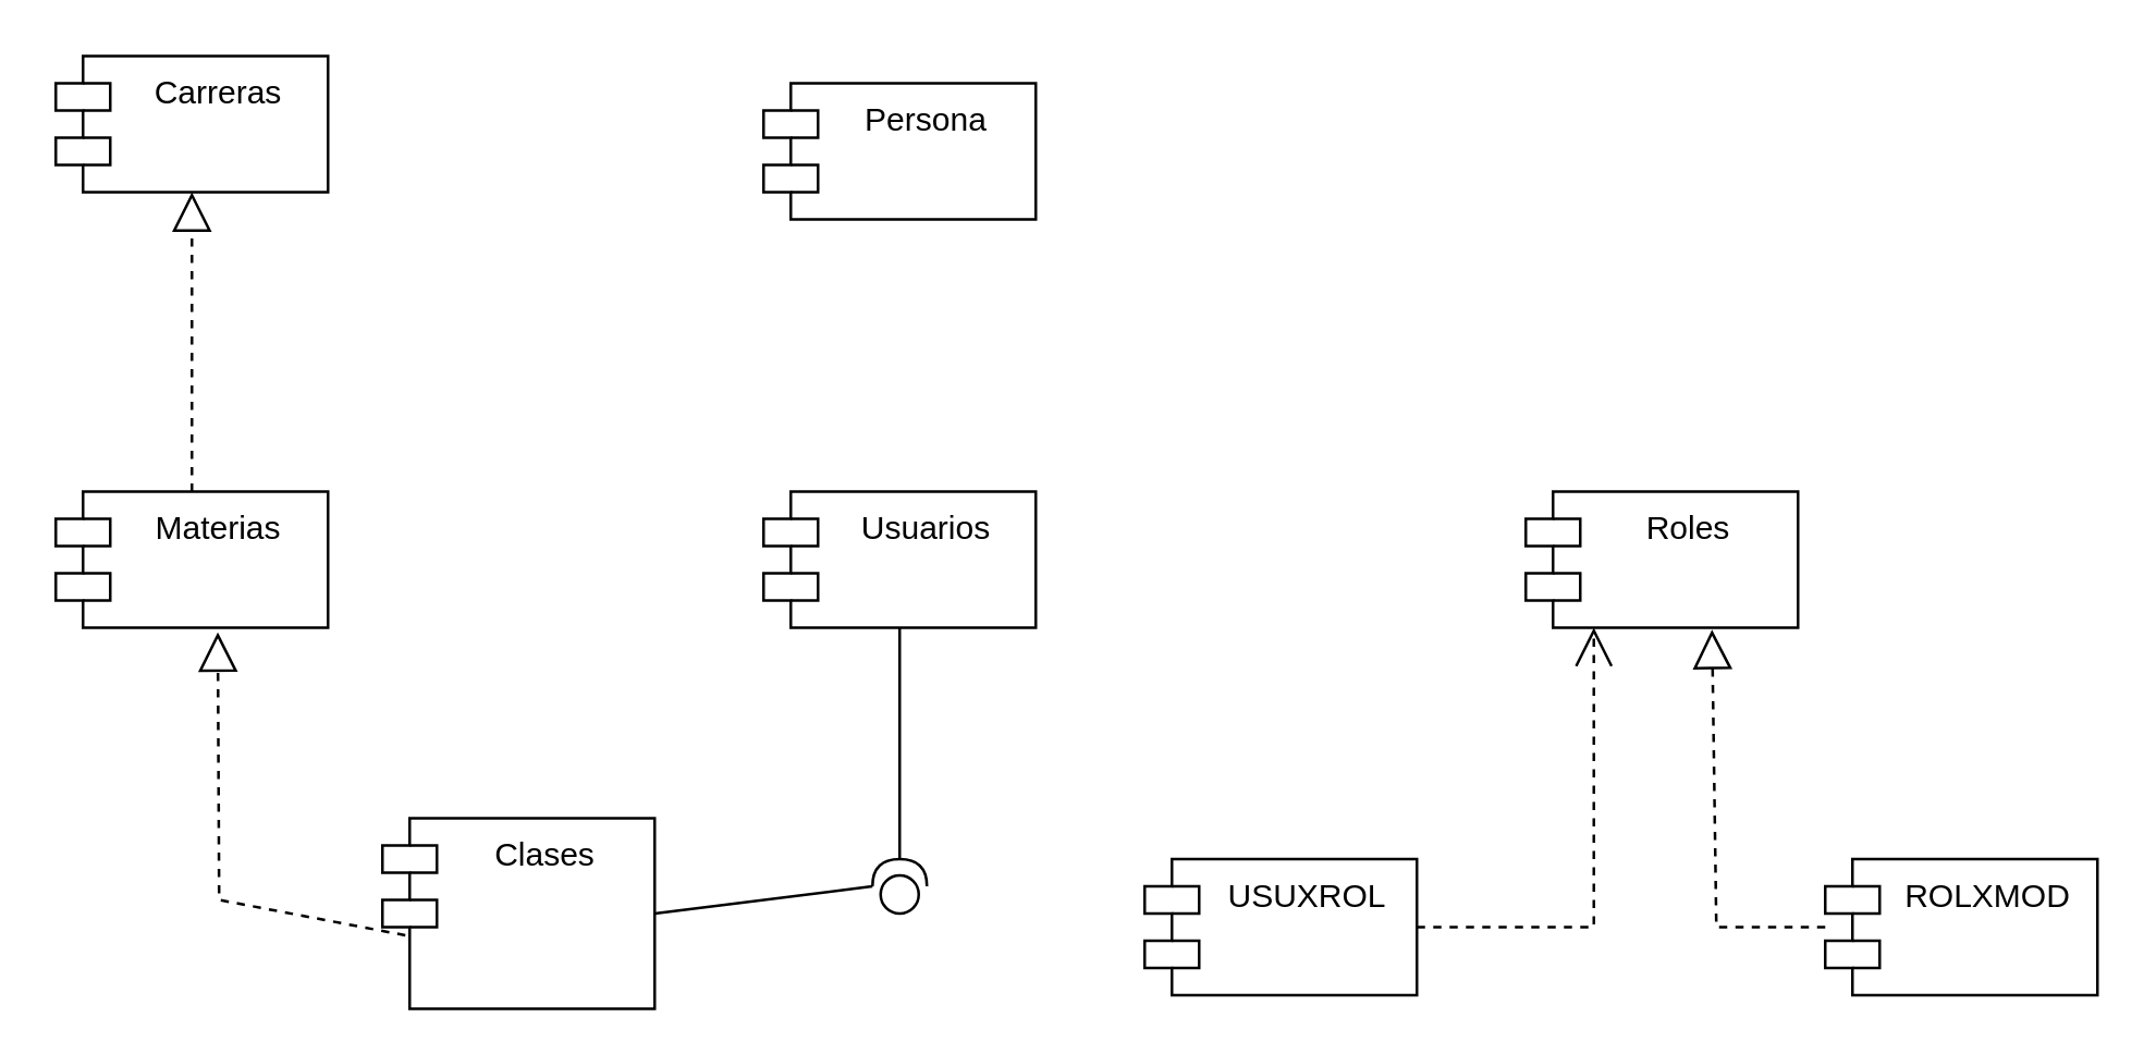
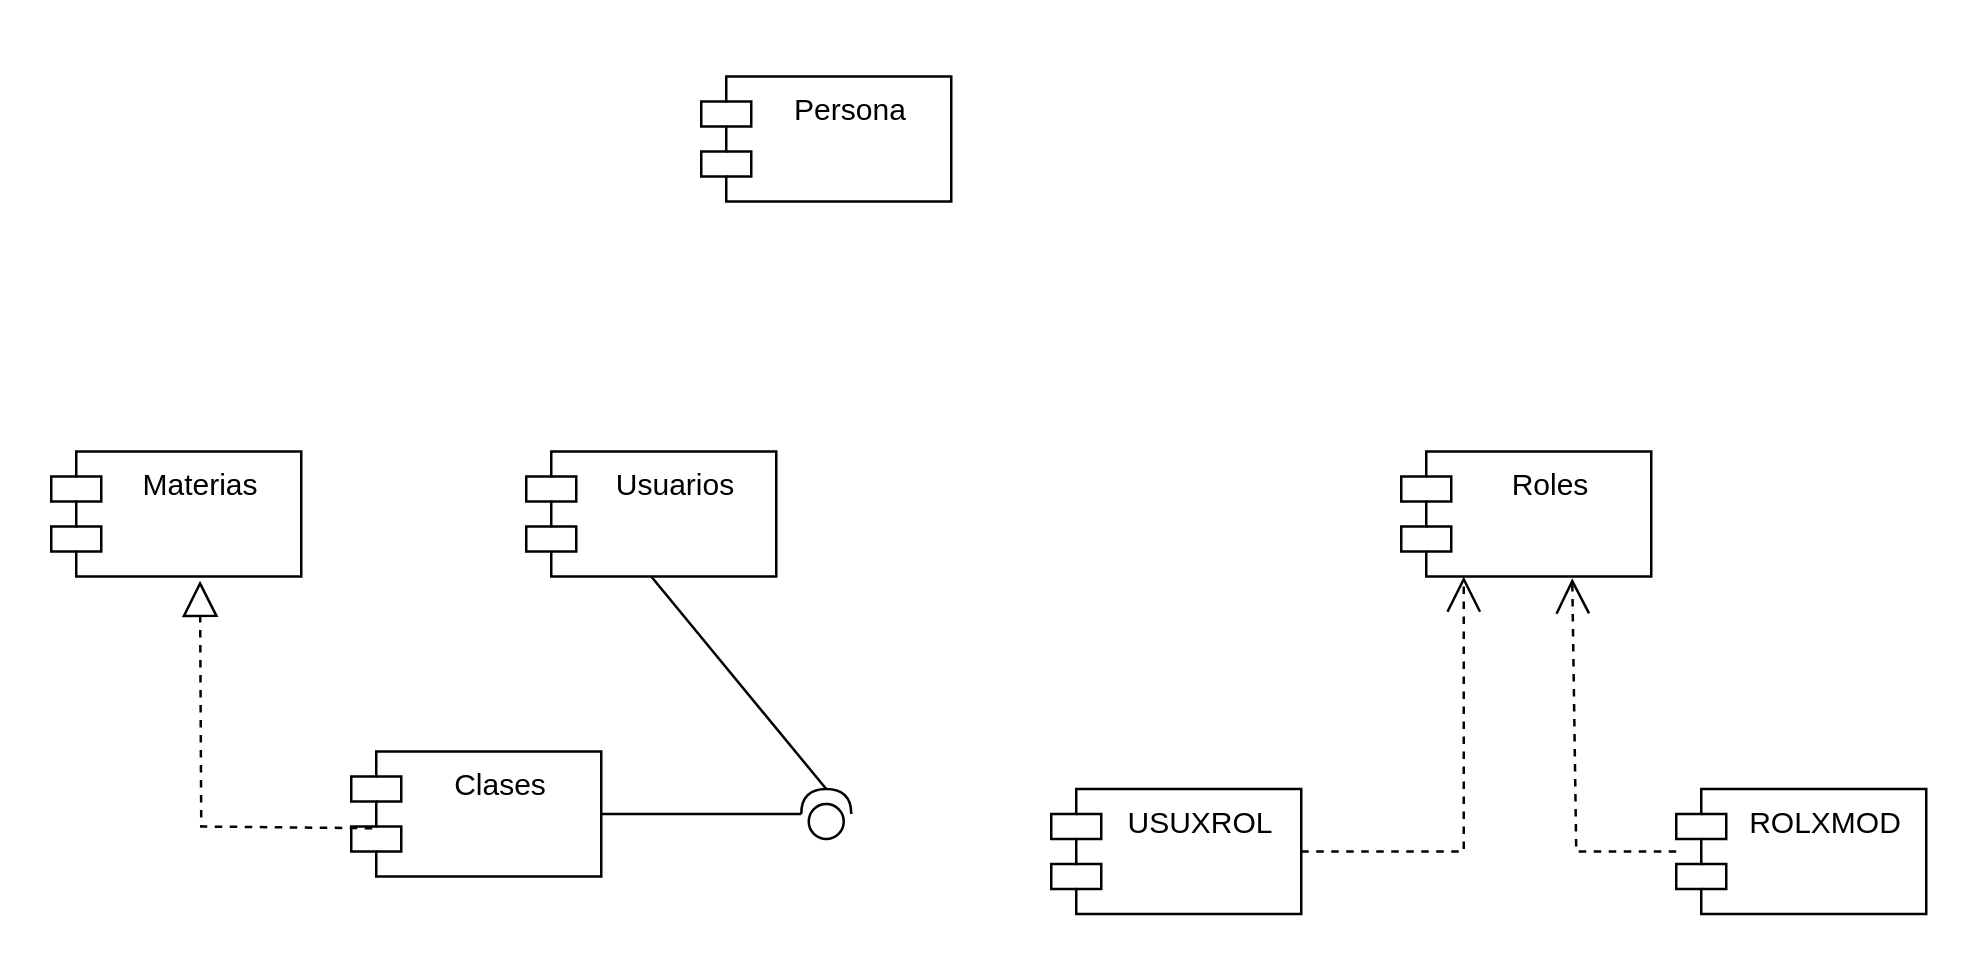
  <mxCell id="0" />
  <mxCell id="1" parent="0" />
- <mxCell id="2" value="Usuarios&lt;div&gt;&lt;br&gt;&lt;/div&gt;" style="shape=module;align=left;spacingLeft=20;align=center;verticalAlign=top;whiteSpace=wrap;html=1;" vertex="1" parent="1"><mxGeometry x="280" y="180" width="100" height="50" as="geometry" /></mxCell>
+ <mxCell id="2" value="Usuarios&lt;div&gt;&lt;br&gt;&lt;/div&gt;" style="shape=module;align=left;spacingLeft=20;align=center;verticalAlign=top;whiteSpace=wrap;html=1;" vertex="1" parent="1"><mxGeometry x="210" y="180" width="100" height="50" as="geometry" /></mxCell>
  <mxCell id="3" value="Materias" style="shape=module;align=left;spacingLeft=20;align=center;verticalAlign=top;whiteSpace=wrap;html=1;" vertex="1" parent="1"><mxGeometry x="20" y="180" width="100" height="50" as="geometry" /></mxCell>
- <mxCell id="4" value="Clases" style="shape=module;align=left;spacingLeft=20;align=center;verticalAlign=top;whiteSpace=wrap;html=1;" vertex="1" parent="1"><mxGeometry x="140" y="300" width="100" height="70" as="geometry" /></mxCell>
+ <mxCell id="4" value="Clases" style="shape=module;align=left;spacingLeft=20;align=center;verticalAlign=top;whiteSpace=wrap;html=1;" vertex="1" parent="1"><mxGeometry x="140" y="300" width="100" height="50" as="geometry" /></mxCell>
  <mxCell id="5" value="" style="endArrow=block;dashed=1;endFill=0;endSize=12;html=1;rounded=0;exitX=0.084;exitY=0.614;exitDx=0;exitDy=0;exitPerimeter=0;entryX=0.595;entryY=1.033;entryDx=0;entryDy=0;entryPerimeter=0;" edge="1" parent="1" source="4" target="3"><mxGeometry width="160" relative="1" as="geometry"><mxPoint x="140" y="300" as="sourcePoint" /><mxPoint x="90" y="250" as="targetPoint" /><Array as="points"><mxPoint x="80" y="330" /></Array></mxGeometry></mxCell>
- <mxCell id="6" value="Carreras" style="shape=module;align=left;spacingLeft=20;align=center;verticalAlign=top;whiteSpace=wrap;html=1;" vertex="1" parent="1"><mxGeometry x="20" y="20" width="100" height="50" as="geometry" /></mxCell>
- <mxCell id="7" value="" style="endArrow=block;dashed=1;endFill=0;endSize=12;html=1;rounded=0;entryX=0.5;entryY=1;entryDx=0;entryDy=0;exitX=0.5;exitY=0;exitDx=0;exitDy=0;" edge="1" parent="1" source="3" target="6"><mxGeometry width="160" relative="1" as="geometry"><mxPoint x="170" y="140" as="sourcePoint" /><mxPoint x="150" y="120" as="targetPoint" /><Array as="points"><mxPoint x="70" y="130" /></Array></mxGeometry></mxCell>
  <mxCell id="8" value="" style="shape=providedRequiredInterface;html=1;verticalLabelPosition=bottom;sketch=0;direction=north;" vertex="1" parent="1"><mxGeometry x="320" y="315" width="20" height="20" as="geometry" /></mxCell>
  <mxCell id="9" value="" style="endArrow=none;html=1;rounded=0;exitX=1;exitY=0.5;exitDx=0;exitDy=0;" edge="1" parent="1" source="4"><mxGeometry width="50" height="50" relative="1" as="geometry"><mxPoint x="240" y="340" as="sourcePoint" /><mxPoint x="320" y="325" as="targetPoint" /></mxGeometry></mxCell>
  <mxCell id="10" value="" style="endArrow=none;html=1;rounded=0;exitX=0.5;exitY=1;exitDx=0;exitDy=0;entryX=1;entryY=0.5;entryDx=0;entryDy=0;entryPerimeter=0;" edge="1" parent="1" source="2" target="8"><mxGeometry width="50" height="50" relative="1" as="geometry"><mxPoint x="250" y="335" as="sourcePoint" /><mxPoint x="330" y="335" as="targetPoint" /><Array as="points" /></mxGeometry></mxCell>
  <mxCell id="11" value="Persona" style="shape=module;align=left;spacingLeft=20;align=center;verticalAlign=top;whiteSpace=wrap;html=1;" vertex="1" parent="1"><mxGeometry x="280" y="30" width="100" height="50" as="geometry" /></mxCell>
  <mxCell id="12" value="Roles" style="shape=module;align=left;spacingLeft=20;align=center;verticalAlign=top;whiteSpace=wrap;html=1;" vertex="1" parent="1"><mxGeometry x="560" y="180" width="100" height="50" as="geometry" /></mxCell>
  <mxCell id="13" value="ROLXMOD" style="shape=module;align=left;spacingLeft=20;align=center;verticalAlign=top;whiteSpace=wrap;html=1;" vertex="1" parent="1"><mxGeometry x="670" y="315" width="100" height="50" as="geometry" /></mxCell>
  <mxCell id="14" value="USUXROL" style="shape=module;align=left;spacingLeft=20;align=center;verticalAlign=top;whiteSpace=wrap;html=1;" vertex="1" parent="1"><mxGeometry x="420" y="315" width="100" height="50" as="geometry" /></mxCell>
  <mxCell id="15" value="" style="endArrow=open;dashed=1;endFill=0;endSize=12;html=1;rounded=0;entryX=0.25;entryY=1;entryDx=0;entryDy=0;exitX=1;exitY=0.5;exitDx=0;exitDy=0;" edge="1" parent="1" source="14" target="12"><mxGeometry width="160" relative="1" as="geometry"><mxPoint x="679" y="352" as="sourcePoint" /><mxPoint x="620" y="240" as="targetPoint" /><Array as="points"><mxPoint x="520" y="340" /><mxPoint x="585" y="340" /></Array></mxGeometry></mxCell>
- <mxCell id="16" value="" style="endArrow=block;dashed=1;endFill=0;endSize=12;html=1;rounded=0;entryX=0.684;entryY=1.014;entryDx=0;entryDy=0;entryPerimeter=0;exitX=0;exitY=0.5;exitDx=0;exitDy=0;exitPerimeter=0;" edge="1" parent="1" source="13" target="12"><mxGeometry width="160" relative="1" as="geometry"><mxPoint x="520" y="400" as="sourcePoint" /><mxPoint x="680" y="400" as="targetPoint" /><Array as="points"><mxPoint x="630" y="340" /></Array></mxGeometry></mxCell>
+ <mxCell id="16" value="" style="endArrow=open;dashed=1;endFill=0;endSize=12;html=1;rounded=0;entryX=0.684;entryY=1.014;entryDx=0;entryDy=0;entryPerimeter=0;exitX=0;exitY=0.5;exitDx=0;exitDy=0;exitPerimeter=0;" edge="1" parent="1" source="13" target="12"><mxGeometry width="160" relative="1" as="geometry"><mxPoint x="520" y="400" as="sourcePoint" /><mxPoint x="680" y="400" as="targetPoint" /><Array as="points"><mxPoint x="630" y="340" /></Array></mxGeometry></mxCell>
